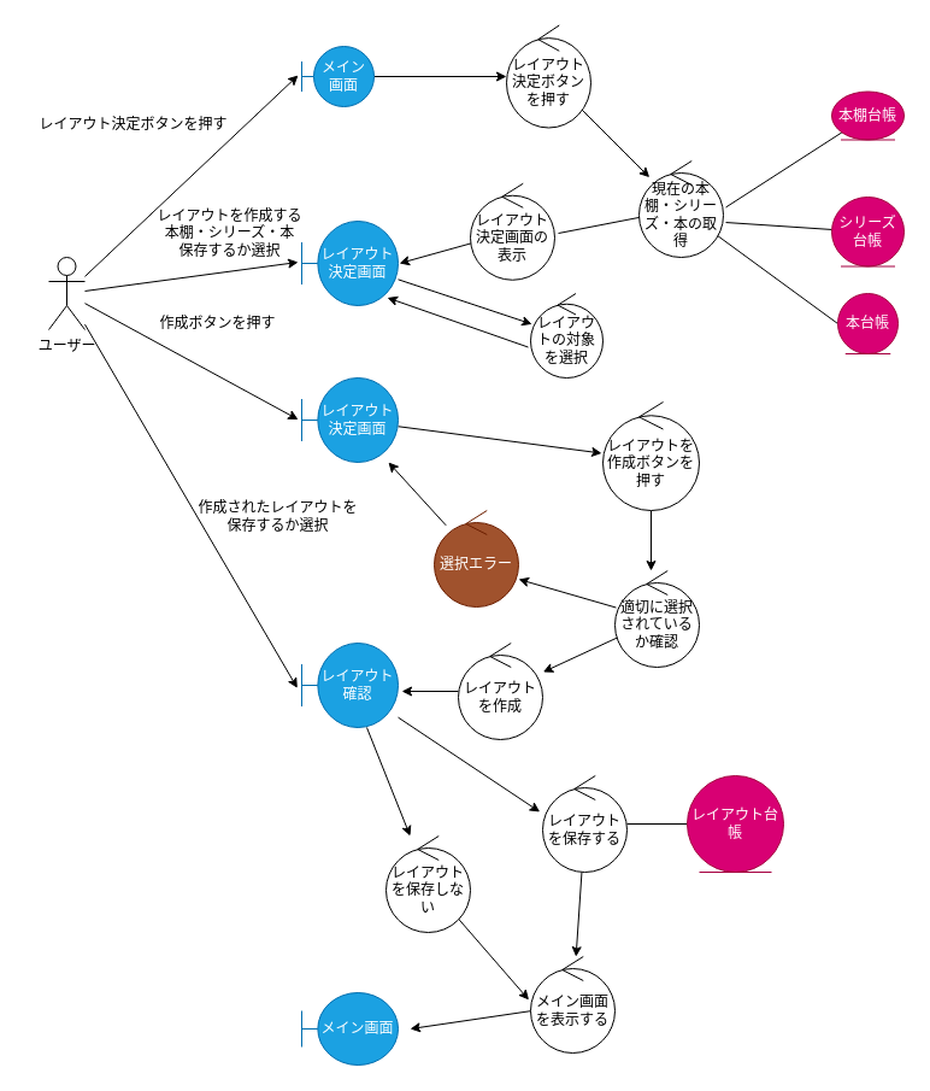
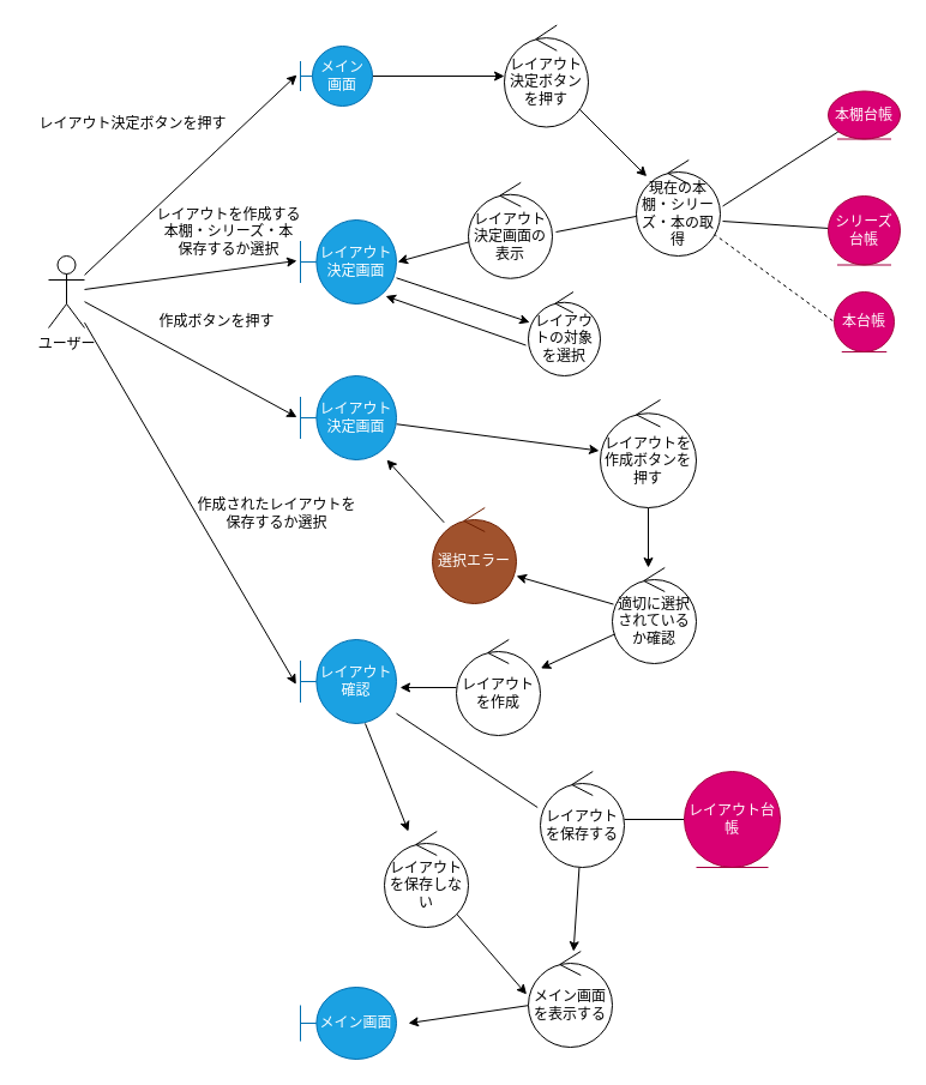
  <mxCell id="0" />
  <mxCell id="1" parent="0" />
  <mxCell id="2" style="edgeStyle=none;html=1;entryX=-0.05;entryY=0.48;entryDx=0;entryDy=0;entryPerimeter=0;endArrow=classic;endFill=1;" parent="1" source="6" target="8" edge="1"><mxGeometry relative="1" as="geometry" /></mxCell>
  <mxCell id="3" style="edgeStyle=none;html=1;entryX=-0.037;entryY=0.486;entryDx=0;entryDy=0;entryPerimeter=0;endArrow=classic;endFill=1;" parent="1" source="6" target="22" edge="1"><mxGeometry relative="1" as="geometry" /></mxCell>
  <mxCell id="4" style="edgeStyle=none;html=1;entryX=-0.037;entryY=0.493;entryDx=0;entryDy=0;entryPerimeter=0;endArrow=classic;endFill=1;" parent="1" source="6" target="28" edge="1"><mxGeometry relative="1" as="geometry" /></mxCell>
  <mxCell id="5" style="edgeStyle=none;html=1;entryX=-0.046;entryY=0.533;entryDx=0;entryDy=0;entryPerimeter=0;endArrow=classic;endFill=1;" parent="1" source="6" target="41" edge="1"><mxGeometry relative="1" as="geometry" /></mxCell>
  <mxCell id="6" value="ユーザー" style="shape=umlActor;verticalLabelPosition=bottom;verticalAlign=top;html=1;" parent="1" vertex="1"><mxGeometry x="40" y="213" width="30" height="60" as="geometry" /></mxCell>
  <mxCell id="7" style="edgeStyle=none;html=1;" parent="1" source="8" target="10" edge="1"><mxGeometry relative="1" as="geometry" /></mxCell>
  <mxCell id="8" value="メイン&lt;br&gt;画面" style="shape=umlBoundary;whiteSpace=wrap;html=1;fillColor=#1ba1e2;fontColor=#ffffff;strokeColor=#006EAF;" parent="1" vertex="1"><mxGeometry x="250" y="38" width="60" height="50" as="geometry" /></mxCell>
  <mxCell id="9" style="edgeStyle=none;html=1;" parent="1" source="10" target="13" edge="1"><mxGeometry relative="1" as="geometry" /></mxCell>
  <mxCell id="10" value="レイアウト決定ボタンを押す" style="ellipse;shape=umlControl;whiteSpace=wrap;html=1;" parent="1" vertex="1"><mxGeometry x="420" y="20.5" width="70" height="85" as="geometry" /></mxCell>
- <mxCell id="11" style="edgeStyle=none;html=1;entryX=0;entryY=0.5;entryDx=0;entryDy=0;endArrow=none;endFill=0;" parent="1" source="13" target="18" edge="1"><mxGeometry relative="1" as="geometry" /></mxCell>
+ <mxCell id="11" style="edgeStyle=none;html=1;entryX=0;entryY=0.5;entryDx=0;entryDy=0;endArrow=none;endFill=0;dashed=1;" parent="1" source="13" target="18" edge="1"><mxGeometry relative="1" as="geometry" /></mxCell>
  <mxCell id="12" style="edgeStyle=none;html=1;entryX=1.043;entryY=0.516;entryDx=0;entryDy=0;entryPerimeter=0;endArrow=none;endFill=0;" parent="1" source="13" target="20" edge="1"><mxGeometry relative="1" as="geometry" /></mxCell>
  <mxCell id="13" value="現在の本棚・シリーズ・本の取得" style="ellipse;shape=umlControl;whiteSpace=wrap;html=1;" parent="1" vertex="1"><mxGeometry x="530" y="133" width="70" height="80" as="geometry" /></mxCell>
  <mxCell id="14" style="edgeStyle=none;html=1;entryX=1.029;entryY=0.481;entryDx=0;entryDy=0;entryPerimeter=0;endArrow=none;endFill=0;" parent="1" source="15" target="13" edge="1"><mxGeometry relative="1" as="geometry" /></mxCell>
  <mxCell id="15" value="本棚台帳" style="ellipse;shape=umlEntity;whiteSpace=wrap;html=1;fillColor=#d80073;fontColor=#ffffff;strokeColor=#A50040;" parent="1" vertex="1"><mxGeometry x="690" y="75.5" width="60" height="40" as="geometry" /></mxCell>
  <mxCell id="16" style="edgeStyle=none;html=1;entryX=1.029;entryY=0.638;entryDx=0;entryDy=0;entryPerimeter=0;endArrow=none;endFill=0;" parent="1" source="17" target="13" edge="1"><mxGeometry relative="1" as="geometry" /></mxCell>
  <mxCell id="17" value="シリーズ台帳" style="ellipse;shape=umlEntity;whiteSpace=wrap;html=1;fillColor=#d80073;fontColor=#ffffff;strokeColor=#A50040;" parent="1" vertex="1"><mxGeometry x="690" y="163" width="60" height="57.5" as="geometry" /></mxCell>
  <mxCell id="18" value="本台帳" style="ellipse;shape=umlEntity;whiteSpace=wrap;html=1;fillColor=#d80073;fontColor=#ffffff;strokeColor=#A50040;" parent="1" vertex="1"><mxGeometry x="695" y="243" width="50" height="50" as="geometry" /></mxCell>
  <mxCell id="19" style="edgeStyle=none;html=1;entryX=1.013;entryY=0.5;entryDx=0;entryDy=0;entryPerimeter=0;endArrow=classic;endFill=1;" parent="1" source="20" target="22" edge="1"><mxGeometry relative="1" as="geometry" /></mxCell>
  <mxCell id="20" value="レイアウト決定画面の表示" style="ellipse;shape=umlControl;whiteSpace=wrap;html=1;" parent="1" vertex="1"><mxGeometry x="390" y="151.75" width="70" height="80" as="geometry" /></mxCell>
  <mxCell id="21" style="edgeStyle=none;html=1;endArrow=classic;endFill=1;" parent="1" source="22" target="26" edge="1"><mxGeometry relative="1" as="geometry" /></mxCell>
  <mxCell id="22" value="レイアウト決定画面" style="shape=umlBoundary;whiteSpace=wrap;html=1;fillColor=#1ba1e2;fontColor=#ffffff;strokeColor=#006EAF;" parent="1" vertex="1"><mxGeometry x="250" y="183" width="80" height="70" as="geometry" /></mxCell>
  <mxCell id="23" value="レイアウト決定ボタンを押す" style="text;html=1;align=center;verticalAlign=middle;resizable=0;points=[];autosize=1;strokeColor=none;fillColor=none;" parent="1" vertex="1"><mxGeometry x="20" y="88" width="180" height="30" as="geometry" /></mxCell>
  <mxCell id="24" value="レイアウトを作成する&lt;br&gt;本棚・シリーズ・本&lt;br&gt;保存するか選択" style="text;html=1;align=center;verticalAlign=middle;resizable=0;points=[];autosize=1;strokeColor=none;fillColor=none;" parent="1" vertex="1"><mxGeometry x="120" y="163" width="140" height="60" as="geometry" /></mxCell>
  <mxCell id="25" style="edgeStyle=none;html=1;entryX=0.888;entryY=0.907;entryDx=0;entryDy=0;entryPerimeter=0;endArrow=classic;endFill=1;exitX=-0.033;exitY=0.636;exitDx=0;exitDy=0;exitPerimeter=0;" parent="1" source="26" target="22" edge="1"><mxGeometry relative="1" as="geometry" /></mxCell>
  <mxCell id="26" value="レイアウトの対象を選択" style="ellipse;shape=umlControl;whiteSpace=wrap;html=1;" parent="1" vertex="1"><mxGeometry x="440" y="243" width="60" height="70" as="geometry" /></mxCell>
  <mxCell id="27" style="edgeStyle=none;html=1;entryX=-0.012;entryY=0.472;entryDx=0;entryDy=0;entryPerimeter=0;endArrow=classic;endFill=1;" parent="1" source="28" target="31" edge="1"><mxGeometry relative="1" as="geometry" /></mxCell>
  <mxCell id="28" value="レイアウト決定画面" style="shape=umlBoundary;whiteSpace=wrap;html=1;fillColor=#1ba1e2;fontColor=#ffffff;strokeColor=#006EAF;" parent="1" vertex="1"><mxGeometry x="250" y="313" width="80" height="70" as="geometry" /></mxCell>
  <mxCell id="29" value="作成ボタンを押す" style="text;html=1;align=center;verticalAlign=middle;resizable=0;points=[];autosize=1;strokeColor=none;fillColor=none;" parent="1" vertex="1"><mxGeometry x="120" y="253" width="120" height="30" as="geometry" /></mxCell>
  <mxCell id="30" style="edgeStyle=none;html=1;endArrow=classic;endFill=1;" parent="1" source="31" edge="1"><mxGeometry relative="1" as="geometry"><mxPoint x="540" y="473" as="targetPoint" /></mxGeometry></mxCell>
  <mxCell id="31" value="レイアウトを作成ボタンを押す" style="ellipse;shape=umlControl;whiteSpace=wrap;html=1;" parent="1" vertex="1"><mxGeometry x="500" y="333" width="80" height="90" as="geometry" /></mxCell>
  <mxCell id="32" style="edgeStyle=none;html=1;entryX=1;entryY=0.713;entryDx=0;entryDy=0;entryPerimeter=0;endArrow=classic;endFill=1;" parent="1" source="34" target="36" edge="1"><mxGeometry relative="1" as="geometry" /></mxCell>
  <mxCell id="33" style="edgeStyle=none;html=1;entryX=1.005;entryY=0.3;entryDx=0;entryDy=0;entryPerimeter=0;endArrow=classic;endFill=1;" parent="1" source="34" target="38" edge="1"><mxGeometry relative="1" as="geometry" /></mxCell>
  <mxCell id="34" value="適切に選択されているか確認" style="ellipse;shape=umlControl;whiteSpace=wrap;html=1;" parent="1" vertex="1"><mxGeometry x="510" y="473" width="70" height="80" as="geometry" /></mxCell>
  <mxCell id="35" style="edgeStyle=none;html=1;endArrow=classic;endFill=1;" parent="1" source="36" target="28" edge="1"><mxGeometry relative="1" as="geometry" /></mxCell>
  <mxCell id="36" value="選択エラー" style="ellipse;shape=umlControl;whiteSpace=wrap;html=1;fillColor=#a0522d;fontColor=#ffffff;strokeColor=#6D1F00;" parent="1" vertex="1"><mxGeometry x="360" y="423" width="70" height="80" as="geometry" /></mxCell>
  <mxCell id="37" style="edgeStyle=none;html=1;entryX=1.038;entryY=0.571;entryDx=0;entryDy=0;entryPerimeter=0;endArrow=classic;endFill=1;" parent="1" source="38" target="41" edge="1"><mxGeometry relative="1" as="geometry" /></mxCell>
  <mxCell id="38" value="レイアウトを作成" style="ellipse;shape=umlControl;whiteSpace=wrap;html=1;" parent="1" vertex="1"><mxGeometry x="380" y="533" width="70" height="80" as="geometry" /></mxCell>
- <mxCell id="39" style="edgeStyle=none;html=1;entryX=-0.033;entryY=0.375;entryDx=0;entryDy=0;entryPerimeter=0;endArrow=classic;endFill=1;" parent="1" source="41" target="45" edge="1"><mxGeometry relative="1" as="geometry" /></mxCell>
+ <mxCell id="39" style="edgeStyle=none;html=1;entryX=-0.033;entryY=0.375;entryDx=0;entryDy=0;entryPerimeter=0;endArrow=none;endFill=1;" parent="1" source="41" target="45" edge="1"><mxGeometry relative="1" as="geometry" /></mxCell>
  <mxCell id="40" style="edgeStyle=none;html=1;endArrow=classic;endFill=1;" parent="1" source="41" edge="1"><mxGeometry relative="1" as="geometry"><mxPoint x="340" y="693" as="targetPoint" /></mxGeometry></mxCell>
  <mxCell id="41" value="レイアウト確認" style="shape=umlBoundary;whiteSpace=wrap;html=1;fillColor=#1ba1e2;fontColor=#ffffff;strokeColor=#006EAF;" parent="1" vertex="1"><mxGeometry x="250" y="533" width="80" height="70" as="geometry" /></mxCell>
  <mxCell id="42" value="作成されたレイアウトを&lt;br&gt;保存するか選択" style="text;html=1;align=center;verticalAlign=middle;resizable=0;points=[];autosize=1;strokeColor=none;fillColor=none;rotation=0;" parent="1" vertex="1"><mxGeometry x="150" y="408" width="160" height="40" as="geometry" /></mxCell>
  <mxCell id="43" style="edgeStyle=none;html=1;entryX=0;entryY=0.5;entryDx=0;entryDy=0;endArrow=none;endFill=0;" parent="1" source="45" target="48" edge="1"><mxGeometry relative="1" as="geometry" /></mxCell>
  <mxCell id="44" style="edgeStyle=none;html=1;endArrow=classic;endFill=1;" parent="1" source="45" target="50" edge="1"><mxGeometry relative="1" as="geometry" /></mxCell>
  <mxCell id="45" value="レイアウトを保存する" style="ellipse;shape=umlControl;whiteSpace=wrap;html=1;" parent="1" vertex="1"><mxGeometry x="450" y="643" width="70" height="80" as="geometry" /></mxCell>
  <mxCell id="46" style="edgeStyle=none;html=1;entryX=-0.021;entryY=0.449;entryDx=0;entryDy=0;entryPerimeter=0;endArrow=classic;endFill=1;" parent="1" source="47" target="50" edge="1"><mxGeometry relative="1" as="geometry" /></mxCell>
  <mxCell id="47" value="レイアウトを保存しない" style="ellipse;shape=umlControl;whiteSpace=wrap;html=1;" parent="1" vertex="1"><mxGeometry x="320" y="693" width="70" height="80" as="geometry" /></mxCell>
  <mxCell id="48" value="レイアウト台帳" style="ellipse;shape=umlEntity;whiteSpace=wrap;html=1;fillColor=#d80073;fontColor=#ffffff;strokeColor=#A50040;" parent="1" vertex="1"><mxGeometry x="570" y="643" width="80" height="80" as="geometry" /></mxCell>
  <mxCell id="49" style="edgeStyle=none;html=1;endArrow=classic;endFill=1;" parent="1" source="50" edge="1"><mxGeometry relative="1" as="geometry"><mxPoint x="340" y="853" as="targetPoint" /></mxGeometry></mxCell>
  <mxCell id="50" value="メイン画面を表示する" style="ellipse;shape=umlControl;whiteSpace=wrap;html=1;" parent="1" vertex="1"><mxGeometry x="440" y="793" width="70" height="80" as="geometry" /></mxCell>
  <mxCell id="51" value="メイン画面" style="shape=umlBoundary;whiteSpace=wrap;html=1;fillColor=#1ba1e2;fontColor=#ffffff;strokeColor=#006EAF;" parent="1" vertex="1"><mxGeometry x="250" y="823" width="80" height="60" as="geometry" /></mxCell>
